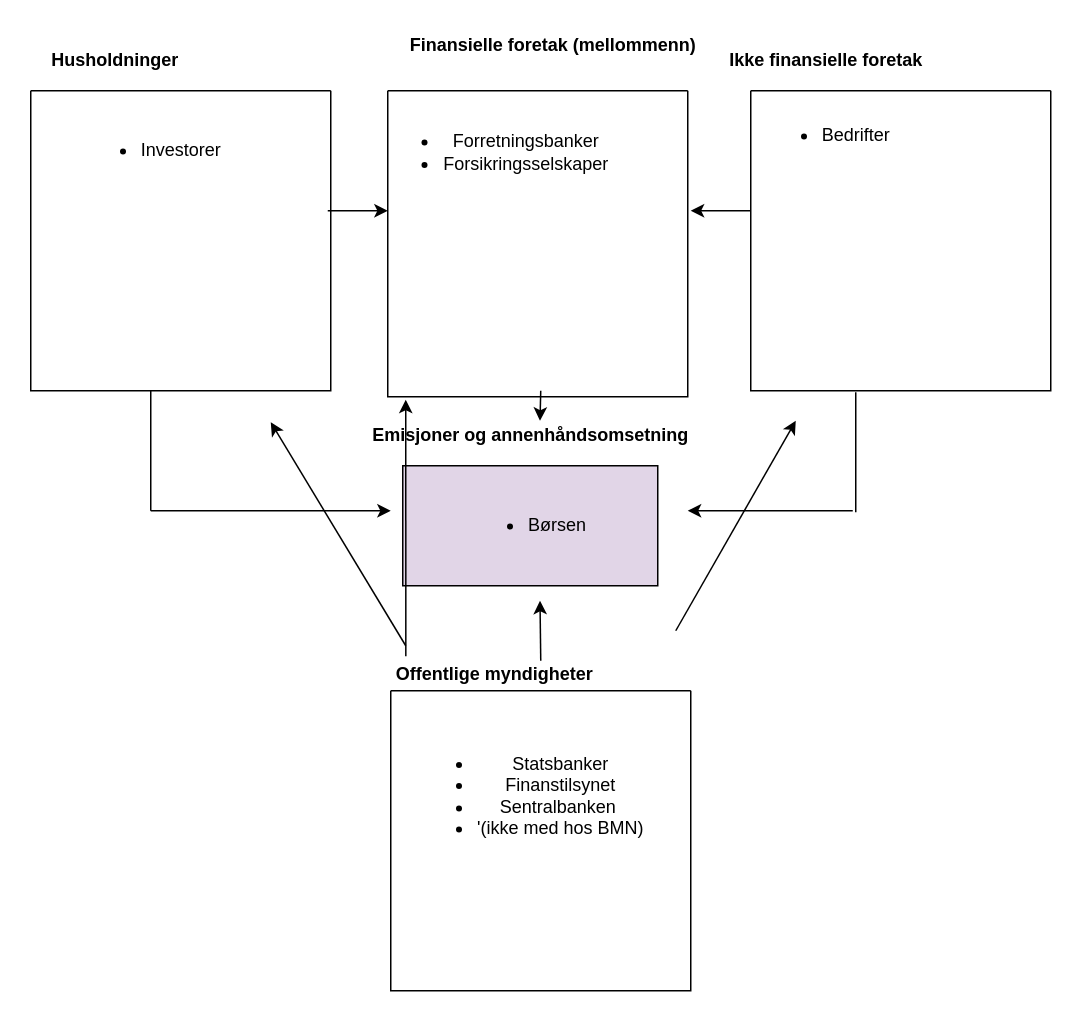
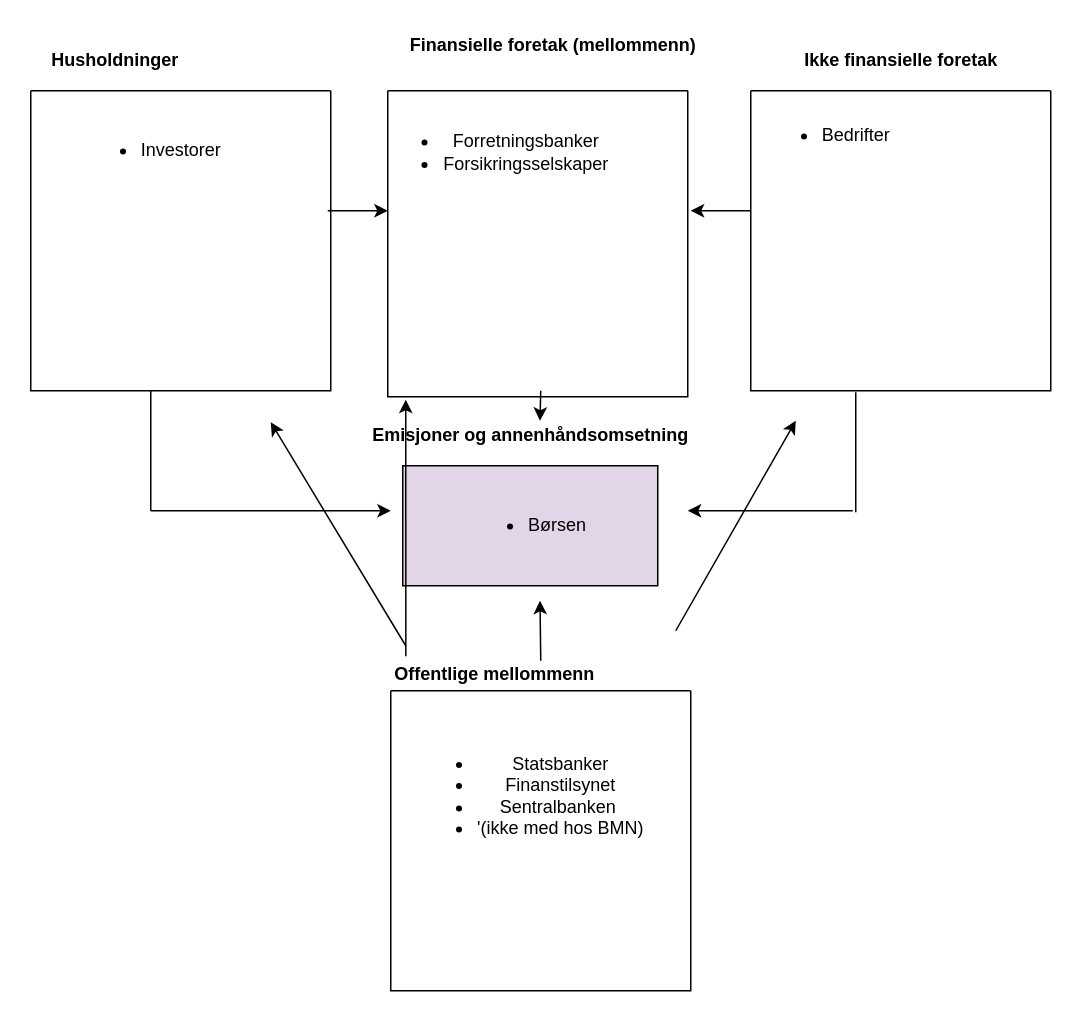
  <mxCell id="0" />
  <mxCell id="1" parent="0" />
  <mxCell id="2" value="" style="swimlane;startSize=0;" parent="1" vertex="1"><mxGeometry x="258" y="60" width="200" height="204" as="geometry" /></mxCell>
  <mxCell id="3" value="&lt;ul&gt;&lt;li&gt;Forretningsbanker&lt;/li&gt;&lt;li&gt;Forsikringsselskaper&lt;/li&gt;&lt;/ul&gt;" style="text;html=1;align=center;verticalAlign=middle;resizable=0;points=[];autosize=1;strokeColor=none;" parent="2" vertex="1"><mxGeometry x="-13" y="11" width="170" height="60" as="geometry" /></mxCell>
  <mxCell id="4" value="" style="endArrow=classic;html=1;" edge="1" parent="2"><mxGeometry width="50" height="50" relative="1" as="geometry"><mxPoint x="102" y="200" as="sourcePoint" /><mxPoint x="101.5" y="220" as="targetPoint" /></mxGeometry></mxCell>
  <mxCell id="5" value="" style="swimlane;startSize=0;" parent="1" vertex="1"><mxGeometry x="20" y="60" width="200" height="200" as="geometry"><mxRectangle x="80" y="160" width="50" height="40" as="alternateBounds" /></mxGeometry></mxCell>
  <mxCell id="6" value="&lt;ul&gt;&lt;li&gt;Investorer&lt;/li&gt;&lt;/ul&gt;" style="text;html=1;align=center;verticalAlign=middle;resizable=0;points=[];autosize=1;strokeColor=none;" vertex="1" parent="5"><mxGeometry x="25" y="20" width="110" height="40" as="geometry" /></mxCell>
  <mxCell id="7" value="" style="swimlane;startSize=0;" parent="1" vertex="1"><mxGeometry x="500" y="60" width="200" height="200" as="geometry" /></mxCell>
  <mxCell id="8" value="" style="swimlane;startSize=0;" parent="1" vertex="1"><mxGeometry x="260" y="460" width="200" height="200" as="geometry" /></mxCell>
  <mxCell id="9" value="&lt;ul&gt;&lt;li&gt;Statsbanker&lt;/li&gt;&lt;li&gt;Finanstilsynet&lt;/li&gt;&lt;li&gt;Sentralbanken&amp;nbsp;&lt;/li&gt;&lt;li&gt;'(ikke med hos BMN)&lt;/li&gt;&lt;/ul&gt;" style="text;html=1;align=center;verticalAlign=middle;resizable=0;points=[];autosize=1;strokeColor=none;" vertex="1" parent="8"><mxGeometry x="8" y="24.5" width="170" height="90" as="geometry" /></mxCell>
  <mxCell id="10" value="Husholdninger" style="text;html=1;align=center;verticalAlign=middle;resizable=0;points=[];autosize=1;strokeColor=none;fontStyle=1" vertex="1" parent="1"><mxGeometry x="26" y="30" width="100" height="20" as="geometry" /></mxCell>
- <mxCell id="11" value="Ikke finansielle foretak" style="text;html=1;align=center;verticalAlign=middle;resizable=0;points=[];autosize=1;strokeColor=none;fontStyle=1" vertex="1" parent="1"><mxGeometry x="480" y="30" width="140" height="20" as="geometry" /></mxCell>
+ <mxCell id="11" value="Ikke finansielle foretak" style="text;html=1;align=center;verticalAlign=middle;resizable=0;points=[];autosize=1;strokeColor=none;fontStyle=1" vertex="1" parent="1"><mxGeometry x="530" y="30" width="140" height="20" as="geometry" /></mxCell>
  <mxCell id="12" value="Finansielle foretak (mellommenn)" style="text;html=1;align=center;verticalAlign=middle;resizable=0;points=[];autosize=1;strokeColor=none;fontStyle=1" vertex="1" parent="1"><mxGeometry x="263" y="20" width="210" height="20" as="geometry" /></mxCell>
- <mxCell id="13" value="Offentlige myndigheter" style="text;html=1;align=center;verticalAlign=middle;resizable=0;points=[];autosize=1;strokeColor=none;fontStyle=1" vertex="1" parent="1"><mxGeometry x="254" y="439" width="150" height="20" as="geometry" /></mxCell>
+ <mxCell id="13" value="Offentlige mellommenn" style="text;html=1;align=center;verticalAlign=middle;resizable=0;points=[];autosize=1;strokeColor=none;fontStyle=1" vertex="1" parent="1"><mxGeometry x="254" y="439" width="150" height="20" as="geometry" /></mxCell>
  <mxCell id="14" value="" style="endArrow=classic;html=1;" edge="1" parent="1"><mxGeometry width="50" height="50" relative="1" as="geometry"><mxPoint x="218" y="140" as="sourcePoint" /><mxPoint x="258" y="140" as="targetPoint" /></mxGeometry></mxCell>
  <mxCell id="15" value="" style="endArrow=classic;html=1;" edge="1" parent="1"><mxGeometry width="50" height="50" relative="1" as="geometry"><mxPoint x="500" y="140" as="sourcePoint" /><mxPoint x="460" y="140" as="targetPoint" /></mxGeometry></mxCell>
  <mxCell id="16" value="" style="endArrow=classic;html=1;" edge="1" parent="1"><mxGeometry width="50" height="50" relative="1" as="geometry"><mxPoint x="100" y="340" as="sourcePoint" /><mxPoint x="260" y="340" as="targetPoint" /></mxGeometry></mxCell>
  <mxCell id="17" value="" style="endArrow=classic;html=1;" edge="1" parent="1"><mxGeometry width="50" height="50" relative="1" as="geometry"><mxPoint x="568" y="340" as="sourcePoint" /><mxPoint x="458" y="340" as="targetPoint" /></mxGeometry></mxCell>
  <mxCell id="18" value="" style="endArrow=classic;html=1;" edge="1" parent="1"><mxGeometry width="50" height="50" relative="1" as="geometry"><mxPoint x="360" y="440" as="sourcePoint" /><mxPoint x="359.5" y="400" as="targetPoint" /></mxGeometry></mxCell>
  <mxCell id="19" value="" style="endArrow=none;html=1;" edge="1" parent="1"><mxGeometry width="50" height="50" relative="1" as="geometry"><mxPoint x="100" y="340" as="sourcePoint" /><mxPoint x="100" y="260" as="targetPoint" /></mxGeometry></mxCell>
  <mxCell id="20" value="" style="endArrow=none;html=1;" edge="1" parent="1"><mxGeometry width="50" height="50" relative="1" as="geometry"><mxPoint x="570" y="341" as="sourcePoint" /><mxPoint x="570" y="261" as="targetPoint" /></mxGeometry></mxCell>
  <mxCell id="21" value="&lt;ul&gt;&lt;li&gt;Børsen&amp;nbsp;&lt;/li&gt;&lt;/ul&gt;" style="rounded=0;whiteSpace=wrap;html=1;fillColor=#e1d5e7;" vertex="1" parent="1"><mxGeometry x="268" y="310" width="170" height="80" as="geometry" /></mxCell>
  <mxCell id="22" value="&lt;ul&gt;&lt;li&gt;Bedrifter&lt;/li&gt;&lt;/ul&gt;" style="text;html=1;align=center;verticalAlign=middle;resizable=0;points=[];autosize=1;strokeColor=none;" vertex="1" parent="1"><mxGeometry x="500" y="70" width="100" height="40" as="geometry" /></mxCell>
  <mxCell id="23" value="&lt;b&gt;Emisjoner og annenhåndsomsetning&lt;/b&gt;" style="text;html=1;align=center;verticalAlign=middle;resizable=0;points=[];autosize=1;strokeColor=none;" vertex="1" parent="1"><mxGeometry x="238" y="280" width="230" height="20" as="geometry" /></mxCell>
  <mxCell id="24" value="" style="endArrow=classic;html=1;" edge="1" parent="1"><mxGeometry width="50" height="50" relative="1" as="geometry"><mxPoint x="270" y="430" as="sourcePoint" /><mxPoint x="180" y="281" as="targetPoint" /></mxGeometry></mxCell>
  <mxCell id="25" value="" style="endArrow=classic;html=1;" edge="1" parent="1"><mxGeometry width="50" height="50" relative="1" as="geometry"><mxPoint x="450" y="420" as="sourcePoint" /><mxPoint x="530" y="280" as="targetPoint" /></mxGeometry></mxCell>
  <mxCell id="26" value="" style="endArrow=classic;html=1;exitX=0.527;exitY=0;exitDx=0;exitDy=0;exitPerimeter=0;" edge="1" parent="1"><mxGeometry width="50" height="50" relative="1" as="geometry"><mxPoint x="270.05" y="437" as="sourcePoint" /><mxPoint x="270" y="266" as="targetPoint" /></mxGeometry></mxCell>
